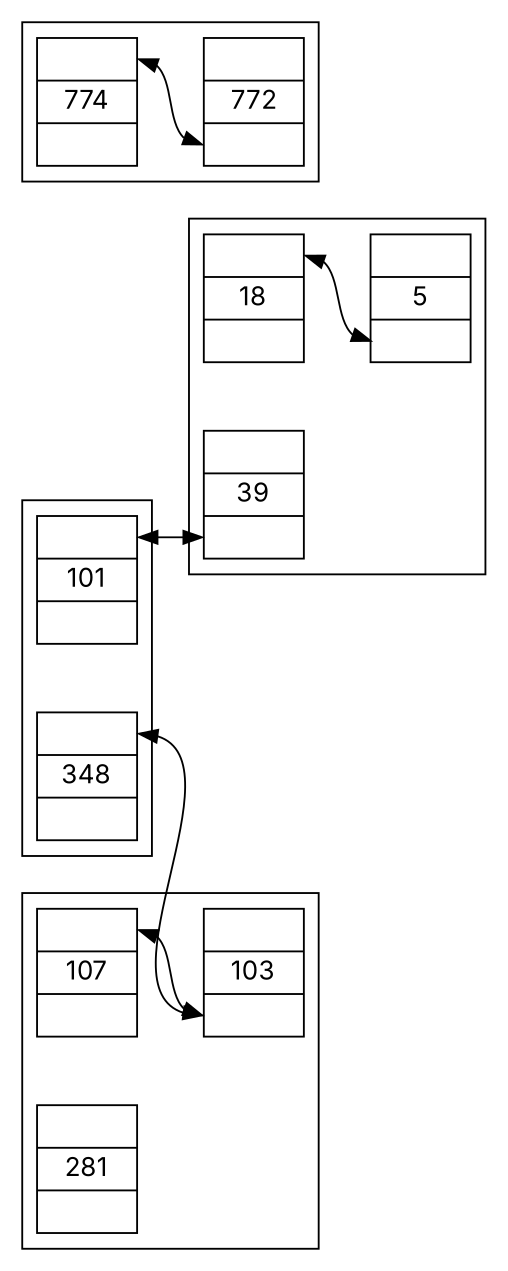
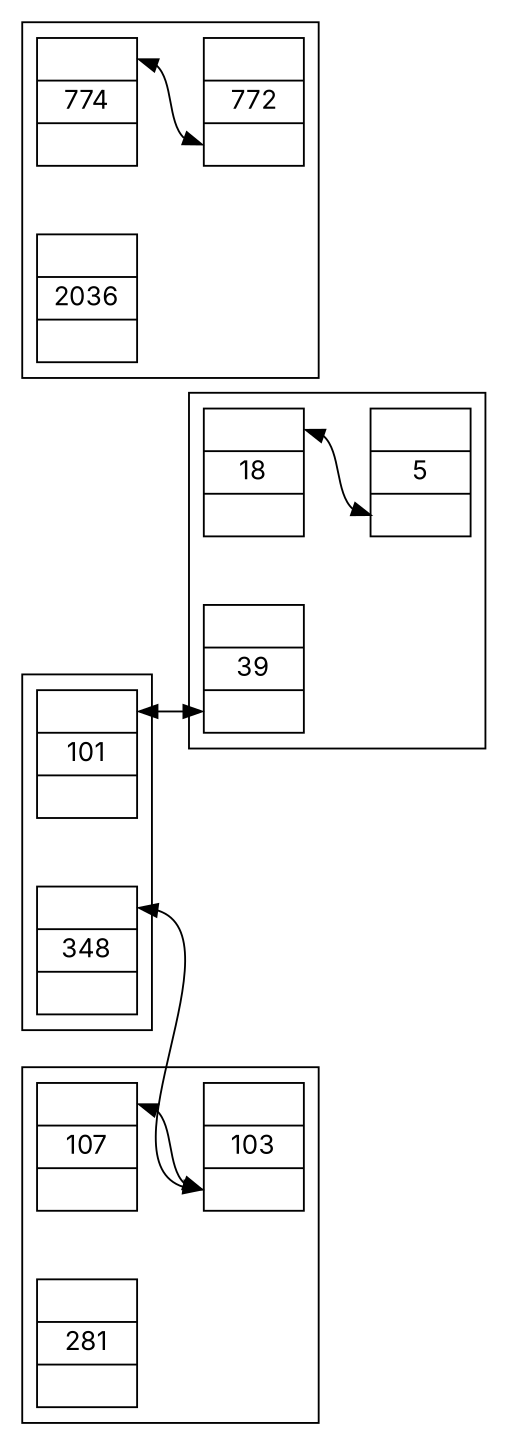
  digraph {
    compound=true
    fontname=Inter
    nodesep=0.5
    rankdir=LR
    node [fontname=Inter shape=record]
    edge [dir=both fontname=Inter headport=f2 tailport=f0]
    n1 [height=.1 label="<f0> |<f1>5|<f2>"]
    n2 [height=.1 label="<f0> |<f1>18|<f2>"]
    n3 [height=.1 label="<f0> |<f1>39|<f2>"]
    n4 [height=.1 label="<f0> |<f1>101|<f2>"]
    n5 [height=.1 label="<f0> |<f1>348|<f2>"]
    n6 [height=.1 label="<f0> |<f1>103|<f2>"]
    n7 [height=.1 label="<f0> |<f1>107|<f2>"]
    n8 [height=.1 label="<f0> |<f1>281|<f2>"]
    n9 [height=.1 label="<f0> |<f1>772|<f2>"]
    n10 [height=.1 label="<f0> |<f1>774|<f2>"]
+   n11 [height=.1 label="<f0> |<f1>2036|<f2>"]
    subgraph cluster_1 {
      n1
      n2
      n3
    }
    subgraph cluster_2 {
      n4
      n5
    }
    subgraph cluster_3 {
      n6
      n7
      n8
    }
    subgraph cluster_4 {
      n9
      n10
+     n11
    }
    n2 -> n1
    n4 -> n3
    n5 -> n6
    n7 -> n6
    n10 -> n9
  }
